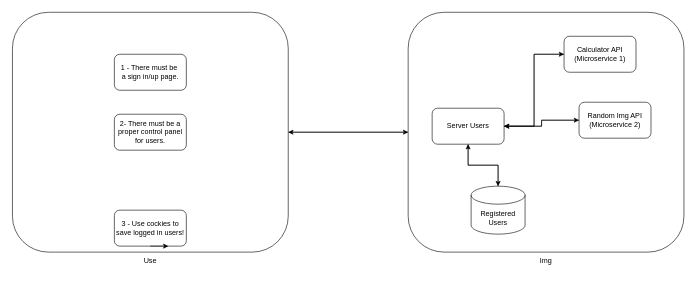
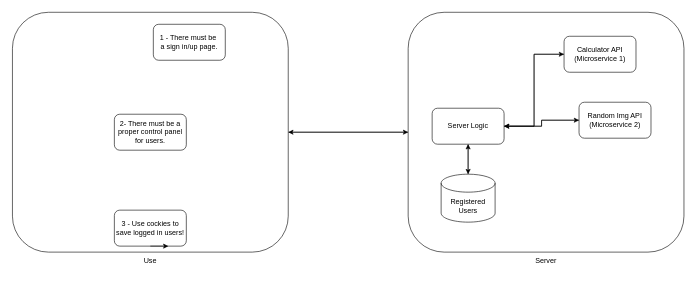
  <mxCell id="0" />
  <mxCell id="1" parent="0" />
  <mxCell id="2" style="edgeStyle=orthogonalEdgeStyle;rounded=0;orthogonalLoop=1;jettySize=auto;html=1;exitX=1;exitY=0.5;exitDx=0;exitDy=0;entryX=0;entryY=0.5;entryDx=0;entryDy=0;" parent="1" source="3" target="5" edge="1"><mxGeometry relative="1" as="geometry" /></mxCell>
  <mxCell id="3" value="" style="rounded=1;whiteSpace=wrap;html=1;" parent="1" vertex="1"><mxGeometry x="20" y="20" width="460" height="400" as="geometry" /></mxCell>
  <mxCell id="4" style="edgeStyle=orthogonalEdgeStyle;rounded=0;orthogonalLoop=1;jettySize=auto;html=1;exitX=0;exitY=0.5;exitDx=0;exitDy=0;entryX=1;entryY=0.5;entryDx=0;entryDy=0;" parent="1" source="5" target="3" edge="1"><mxGeometry relative="1" as="geometry" /></mxCell>
  <mxCell id="5" value="" style="rounded=1;whiteSpace=wrap;html=1;" parent="1" vertex="1"><mxGeometry x="680" y="20" width="460" height="400" as="geometry" /></mxCell>
  <mxCell id="6" value="Use" style="text;html=1;strokeColor=none;fillColor=none;align=center;verticalAlign=middle;whiteSpace=wrap;rounded=0;" parent="1" vertex="1"><mxGeometry x="220" y="420" width="60" height="30" as="geometry" /></mxCell>
- <mxCell id="7" value="Img" style="text;html=1;strokeColor=none;fillColor=none;align=center;verticalAlign=middle;whiteSpace=wrap;rounded=0;" parent="1" vertex="1"><mxGeometry x="880" y="420" width="60" height="30" as="geometry" /></mxCell>
+ <mxCell id="7" value="Server" style="text;html=1;strokeColor=none;fillColor=none;align=center;verticalAlign=middle;whiteSpace=wrap;rounded=0;" parent="1" vertex="1"><mxGeometry x="880" y="420" width="60" height="30" as="geometry" /></mxCell>
  <mxCell id="8" style="edgeStyle=orthogonalEdgeStyle;rounded=0;orthogonalLoop=1;jettySize=auto;html=1;exitX=1;exitY=0.5;exitDx=0;exitDy=0;entryX=0;entryY=0.5;entryDx=0;entryDy=0;" parent="1" source="11" target="17" edge="1"><mxGeometry relative="1" as="geometry" /></mxCell>
  <mxCell id="9" style="edgeStyle=orthogonalEdgeStyle;rounded=0;orthogonalLoop=1;jettySize=auto;html=1;exitX=1;exitY=0.5;exitDx=0;exitDy=0;entryX=0;entryY=0.5;entryDx=0;entryDy=0;" parent="1" source="11" target="13" edge="1"><mxGeometry relative="1" as="geometry" /></mxCell>
  <mxCell id="10" style="edgeStyle=orthogonalEdgeStyle;rounded=0;orthogonalLoop=1;jettySize=auto;html=1;exitX=0.5;exitY=1;exitDx=0;exitDy=0;" parent="1" source="11" target="15" edge="1"><mxGeometry relative="1" as="geometry" /></mxCell>
- <mxCell id="11" value="Server Users" style="rounded=1;whiteSpace=wrap;html=1;" parent="1" vertex="1"><mxGeometry x="720" y="180" width="120" height="60" as="geometry" /></mxCell>
+ <mxCell id="11" value="Server Logic" style="rounded=1;whiteSpace=wrap;html=1;" parent="1" vertex="1"><mxGeometry x="720" y="180" width="120" height="60" as="geometry" /></mxCell>
  <mxCell id="12" style="edgeStyle=orthogonalEdgeStyle;rounded=0;orthogonalLoop=1;jettySize=auto;html=1;exitX=0;exitY=0.5;exitDx=0;exitDy=0;entryX=1;entryY=0.5;entryDx=0;entryDy=0;" parent="1" source="13" target="11" edge="1"><mxGeometry relative="1" as="geometry" /></mxCell>
  <mxCell id="13" value="Calculator API&lt;br&gt;(Microservice 1)" style="rounded=1;whiteSpace=wrap;html=1;" parent="1" vertex="1"><mxGeometry x="940" y="60" width="120" height="60" as="geometry" /></mxCell>
  <mxCell id="14" style="edgeStyle=orthogonalEdgeStyle;rounded=0;orthogonalLoop=1;jettySize=auto;html=1;exitX=0.5;exitY=0;exitDx=0;exitDy=0;exitPerimeter=0;entryX=0.5;entryY=1;entryDx=0;entryDy=0;" parent="1" source="15" target="11" edge="1"><mxGeometry relative="1" as="geometry" /></mxCell>
- <mxCell id="15" value="Registered&lt;br&gt;Users" style="shape=cylinder3;whiteSpace=wrap;html=1;boundedLbl=1;backgroundOutline=1;size=15;" parent="1" vertex="1"><mxGeometry x="785" y="310" width="90" height="80" as="geometry" /></mxCell>
+ <mxCell id="15" value="Registered&lt;br&gt;Users" style="shape=cylinder3;whiteSpace=wrap;html=1;boundedLbl=1;backgroundOutline=1;size=15;" parent="1" vertex="1"><mxGeometry x="735" y="290" width="90" height="80" as="geometry" /></mxCell>
  <mxCell id="16" style="edgeStyle=orthogonalEdgeStyle;rounded=0;orthogonalLoop=1;jettySize=auto;html=1;exitX=0;exitY=0.5;exitDx=0;exitDy=0;entryX=1;entryY=0.5;entryDx=0;entryDy=0;" parent="1" source="17" target="11" edge="1"><mxGeometry relative="1" as="geometry" /></mxCell>
  <mxCell id="17" value="Random Img API&lt;br&gt;(Microservice 2)" style="rounded=1;whiteSpace=wrap;html=1;" parent="1" vertex="1"><mxGeometry x="965" y="170" width="120" height="60" as="geometry" /></mxCell>
- <mxCell id="18" value="1 - There must be&amp;nbsp;&lt;br&gt;a sign in/up&amp;nbsp;page." style="rounded=1;whiteSpace=wrap;html=1;" parent="1" vertex="1"><mxGeometry x="190" y="90" width="120" height="60" as="geometry" /></mxCell>
+ <mxCell id="18" value="1 - There must be&amp;nbsp;&lt;br&gt;a sign in/up&amp;nbsp;page." style="rounded=1;whiteSpace=wrap;html=1;" parent="1" vertex="1"><mxGeometry x="255" y="40" width="120" height="60" as="geometry" /></mxCell>
  <mxCell id="19" value="2- There must be a proper control panel for users." style="rounded=1;whiteSpace=wrap;html=1;" parent="1" vertex="1"><mxGeometry x="190" y="190" width="120" height="60" as="geometry" /></mxCell>
  <mxCell id="20" value="3 - Use cockies to save logged in users!" style="rounded=1;whiteSpace=wrap;html=1;" parent="1" vertex="1"><mxGeometry x="190" y="350" width="120" height="60" as="geometry" /></mxCell>
  <mxCell id="21" style="edgeStyle=orthogonalEdgeStyle;rounded=0;orthogonalLoop=1;jettySize=auto;html=1;exitX=0.5;exitY=1;exitDx=0;exitDy=0;entryX=0.75;entryY=1;entryDx=0;entryDy=0;" parent="1" source="20" target="20" edge="1"><mxGeometry relative="1" as="geometry" /></mxCell>
